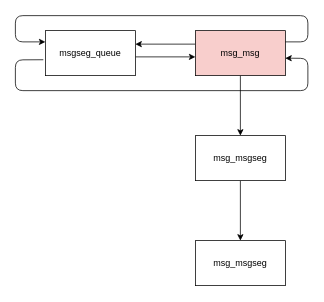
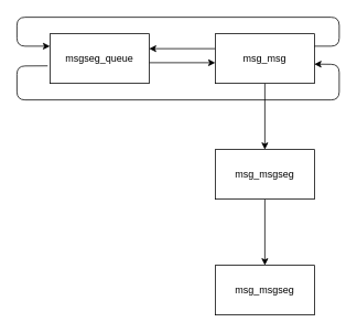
  <mxCell id="0" />
  <mxCell id="1" parent="0" />
  <mxCell id="2" value="" style="edgeStyle=orthogonalEdgeStyle;rounded=0;orthogonalLoop=1;jettySize=auto;html=1;" edge="1" parent="1"><mxGeometry relative="1" as="geometry"><mxPoint x="260" y="58" as="sourcePoint" /><mxPoint x="180" y="58" as="targetPoint" /></mxGeometry></mxCell>
  <mxCell id="3" value="" style="edgeStyle=orthogonalEdgeStyle;rounded=0;orthogonalLoop=1;jettySize=auto;html=1;" edge="1" parent="1" source="4" target="8"><mxGeometry relative="1" as="geometry" /></mxCell>
- <mxCell id="4" value="msg_msg" style="rounded=0;whiteSpace=wrap;html=1;fillColor=#f8cecc;" vertex="1" parent="1"><mxGeometry x="260" y="40" width="120" height="60" as="geometry" /></mxCell>
+ <mxCell id="4" value="msg_msg" style="rounded=0;whiteSpace=wrap;html=1;" vertex="1" parent="1"><mxGeometry x="260" y="40" width="120" height="60" as="geometry" /></mxCell>
  <mxCell id="5" value="" style="edgeStyle=orthogonalEdgeStyle;rounded=0;orthogonalLoop=1;jettySize=auto;html=1;" edge="1" parent="1"><mxGeometry relative="1" as="geometry"><mxPoint x="180" y="75" as="sourcePoint" /><mxPoint x="260" y="75" as="targetPoint" /></mxGeometry></mxCell>
  <mxCell id="6" value="msgseg_queue" style="rounded=0;whiteSpace=wrap;html=1;" vertex="1" parent="1"><mxGeometry x="60" y="40" width="120" height="60" as="geometry" /></mxCell>
  <mxCell id="7" value="" style="edgeStyle=orthogonalEdgeStyle;rounded=0;orthogonalLoop=1;jettySize=auto;html=1;" edge="1" parent="1" source="8" target="9"><mxGeometry relative="1" as="geometry" /></mxCell>
  <mxCell id="8" value="msg_msgseg" style="whiteSpace=wrap;html=1;rounded=0;" vertex="1" parent="1"><mxGeometry x="260" y="180" width="120" height="60" as="geometry" /></mxCell>
  <mxCell id="9" value="&lt;span&gt;msg_msgseg&lt;/span&gt;" style="whiteSpace=wrap;html=1;rounded=0;" vertex="1" parent="1"><mxGeometry x="260" y="320" width="120" height="60" as="geometry" /></mxCell>
  <mxCell id="10" value="" style="endArrow=classic;html=1;exitX=1;exitY=0.25;exitDx=0;exitDy=0;entryX=0;entryY=0.25;entryDx=0;entryDy=0;" edge="1" parent="1" source="4" target="6"><mxGeometry width="50" height="50" relative="1" as="geometry"><mxPoint x="330" y="200" as="sourcePoint" /><mxPoint x="50" y="55" as="targetPoint" /><Array as="points"><mxPoint x="410" y="55" /><mxPoint x="410" y="20" /><mxPoint x="20" y="20" /><mxPoint x="20" y="55" /></Array></mxGeometry></mxCell>
  <mxCell id="11" value="" style="endArrow=classic;html=1;exitX=-0.023;exitY=0.647;exitDx=0;exitDy=0;exitPerimeter=0;entryX=0.999;entryY=0.612;entryDx=0;entryDy=0;entryPerimeter=0;" edge="1" parent="1" source="6" target="4"><mxGeometry width="50" height="50" relative="1" as="geometry"><mxPoint x="360" y="170" as="sourcePoint" /><mxPoint x="410" y="70" as="targetPoint" /><Array as="points"><mxPoint x="20" y="79" /><mxPoint x="20" y="120" /><mxPoint x="410" y="120" /><mxPoint x="410" y="77" /></Array></mxGeometry></mxCell>
